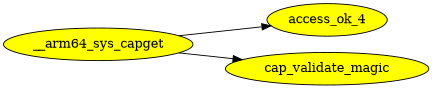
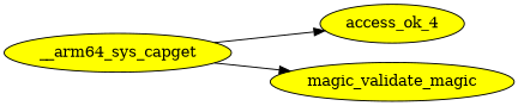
  digraph {
    rankdir=LR
    node [fillcolor=yellow style=filled]
    __arm64_sys_capget
    access_ok_4
-   cap_validate_magic
+   cap_validate_magic [label=magic_validate_magic]
    __arm64_sys_capget -> access_ok_4 [edgeid=1]
    __arm64_sys_capget -> cap_validate_magic [edgeid=2]
  }
